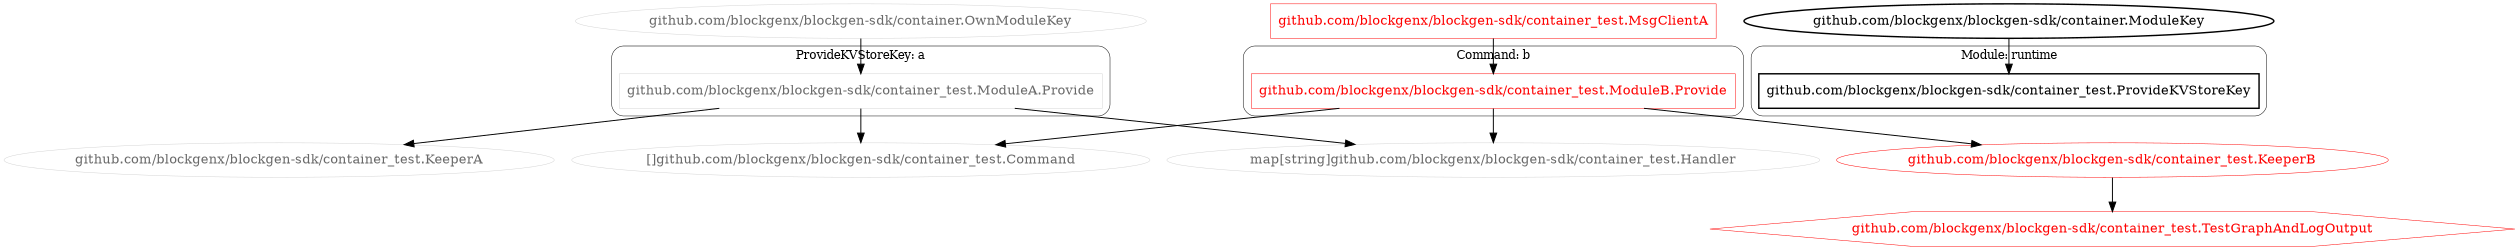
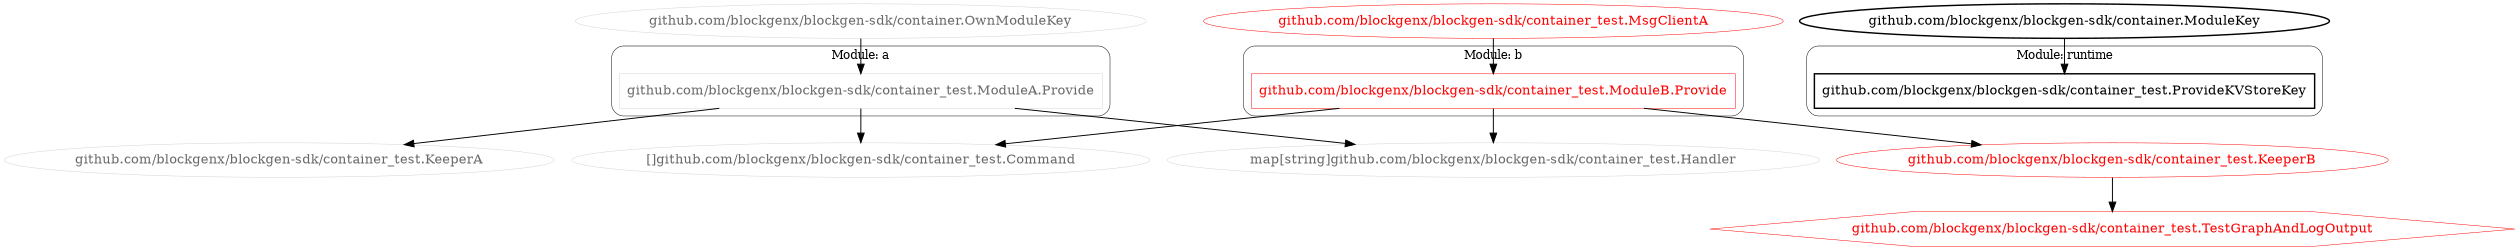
  digraph {
    node [color=lightgrey fontcolor=dimgrey penwidth=0.5]
    "github.com/blockgenx/blockgen-sdk/container_test.ModuleA.Provide" [shape=box]
    "github.com/blockgenx/blockgen-sdk/container_test.ModuleB.Provide" [color=red fontcolor=red shape=box]
    "github.com/blockgenx/blockgen-sdk/container_test.ProvideKVStoreKey" [color=black fontcolor=black penwidth=1.5 shape=box]
    "[]github.com/blockgenx/blockgen-sdk/container_test.Command"
    "github.com/blockgenx/blockgen-sdk/container_test.KeeperA"
    "map[string]github.com/blockgenx/blockgen-sdk/container_test.Handler"
    "github.com/blockgenx/blockgen-sdk/container_test.KeeperB" [color=red fontcolor=red]
    "github.com/blockgenx/blockgen-sdk/container_test.TestGraphAndLogOutput" [color=red fontcolor=red shape=hexagon]
    "github.com/blockgenx/blockgen-sdk/container.ModuleKey" [color=black fontcolor=black penwidth=1.5]
    "github.com/blockgenx/blockgen-sdk/container.OwnModuleKey"
-   "github.com/blockgenx/blockgen-sdk/container_test.MsgClientA" [color=red fontcolor=red shape=box]
+   "github.com/blockgenx/blockgen-sdk/container_test.MsgClientA" [color=red fontcolor=red]
    subgraph cluster_1 {
      fontsize=12.0
-     label="ProvideKVStoreKey: a"
+     label="Module: a"
      penwidth=0.5
      style=rounded
      "github.com/blockgenx/blockgen-sdk/container_test.ModuleA.Provide"
    }
    subgraph cluster_2 {
      fontsize=12.0
-     label="Command: b"
+     label="Module: b"
      penwidth=0.5
      style=rounded
      "github.com/blockgenx/blockgen-sdk/container_test.ModuleB.Provide"
    }
    subgraph cluster_3 {
      fontsize=12.0
      label="Module: runtime"
      penwidth=0.5
      style=rounded
      "github.com/blockgenx/blockgen-sdk/container_test.ProvideKVStoreKey"
    }
    "github.com/blockgenx/blockgen-sdk/container_test.ModuleA.Provide" -> "[]github.com/blockgenx/blockgen-sdk/container_test.Command"
    "github.com/blockgenx/blockgen-sdk/container_test.ModuleA.Provide" -> "github.com/blockgenx/blockgen-sdk/container_test.KeeperA"
    "github.com/blockgenx/blockgen-sdk/container_test.ModuleA.Provide" -> "map[string]github.com/blockgenx/blockgen-sdk/container_test.Handler"
    "github.com/blockgenx/blockgen-sdk/container_test.ModuleB.Provide" -> "[]github.com/blockgenx/blockgen-sdk/container_test.Command"
    "github.com/blockgenx/blockgen-sdk/container_test.ModuleB.Provide" -> "map[string]github.com/blockgenx/blockgen-sdk/container_test.Handler"
    "github.com/blockgenx/blockgen-sdk/container_test.ModuleB.Provide" -> "github.com/blockgenx/blockgen-sdk/container_test.KeeperB"
    "github.com/blockgenx/blockgen-sdk/container_test.KeeperB" -> "github.com/blockgenx/blockgen-sdk/container_test.TestGraphAndLogOutput"
    "github.com/blockgenx/blockgen-sdk/container.ModuleKey" -> "github.com/blockgenx/blockgen-sdk/container_test.ProvideKVStoreKey"
    "github.com/blockgenx/blockgen-sdk/container.OwnModuleKey" -> "github.com/blockgenx/blockgen-sdk/container_test.ModuleA.Provide"
    "github.com/blockgenx/blockgen-sdk/container_test.MsgClientA" -> "github.com/blockgenx/blockgen-sdk/container_test.ModuleB.Provide"
  }
